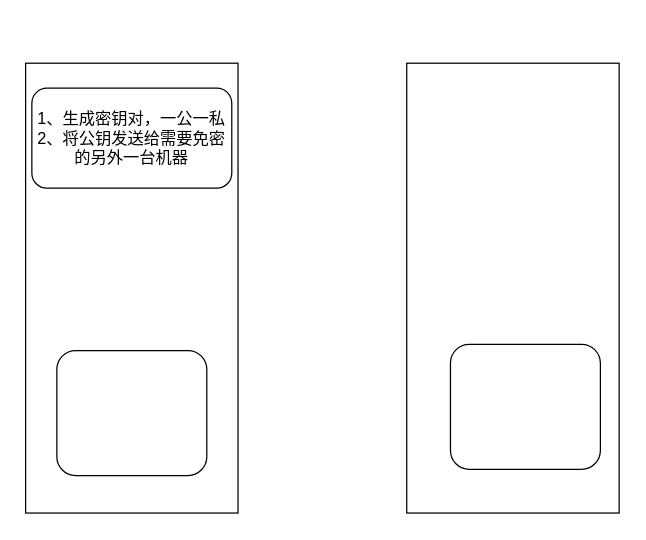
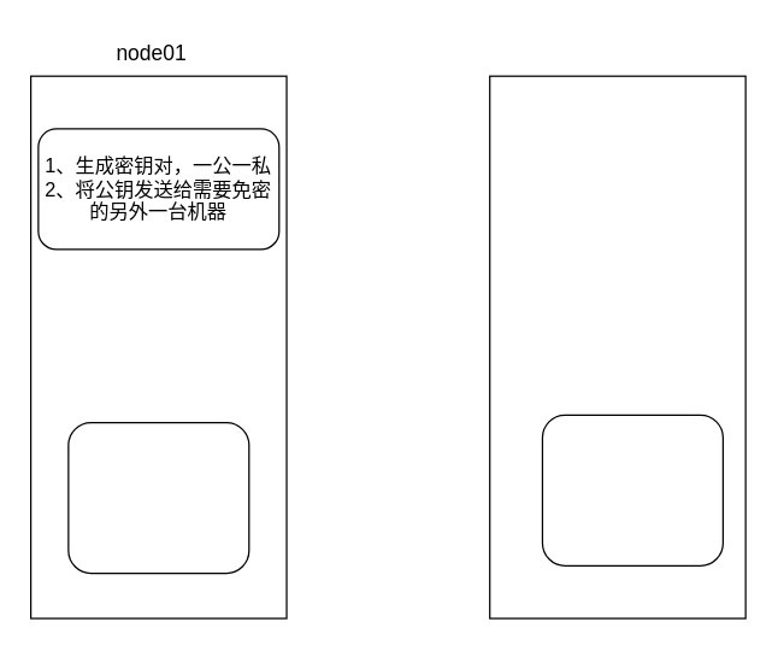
  <mxCell id="0" />
  <mxCell id="1" parent="0" />
  <mxCell id="2" value="" style="rounded=0;whiteSpace=wrap;html=1;" vertex="1" parent="1"><mxGeometry x="325" y="50" width="170" height="360" as="geometry" /></mxCell>
  <mxCell id="3" value="" style="rounded=0;whiteSpace=wrap;html=1;" vertex="1" parent="1"><mxGeometry x="20" y="50" width="170" height="360" as="geometry" /></mxCell>
- <mxCell id="4" value="&lt;font style=&quot;font-size: 13px;&quot;&gt;1、生成密钥对，一公一私&lt;br&gt;2、将公钥发送给需要免密的另外一台机器&lt;/font&gt;" style="rounded=1;whiteSpace=wrap;html=1;" vertex="1" parent="1"><mxGeometry x="25" y="70" width="160" height="80" as="geometry" /></mxCell>
+ <mxCell id="4" value="&lt;font style=&quot;font-size: 13px;&quot;&gt;1、生成密钥对，一公一私&lt;br&gt;2、将公钥发送给需要免密的另外一台机器&lt;/font&gt;" style="rounded=1;whiteSpace=wrap;html=1;" vertex="1" parent="1"><mxGeometry x="25" y="85" width="160" height="80" as="geometry" /></mxCell>
  <mxCell id="5" value="" style="rounded=1;whiteSpace=wrap;html=1;" vertex="1" parent="1"><mxGeometry x="360" y="275" width="120" height="100" as="geometry" /></mxCell>
  <mxCell id="6" value="" style="rounded=1;whiteSpace=wrap;html=1;" vertex="1" parent="1"><mxGeometry x="45" y="280" width="120" height="100" as="geometry" /></mxCell>
+ <mxCell id="7" value="&lt;font style=&quot;font-size: 14px;&quot;&gt;node01&lt;/font&gt;" style="text;html=1;align=center;verticalAlign=middle;resizable=0;points=[];autosize=1;strokeColor=none;fillColor=none;" vertex="1" parent="1"><mxGeometry x="65" y="20" width="70" height="30" as="geometry" /></mxCell>
